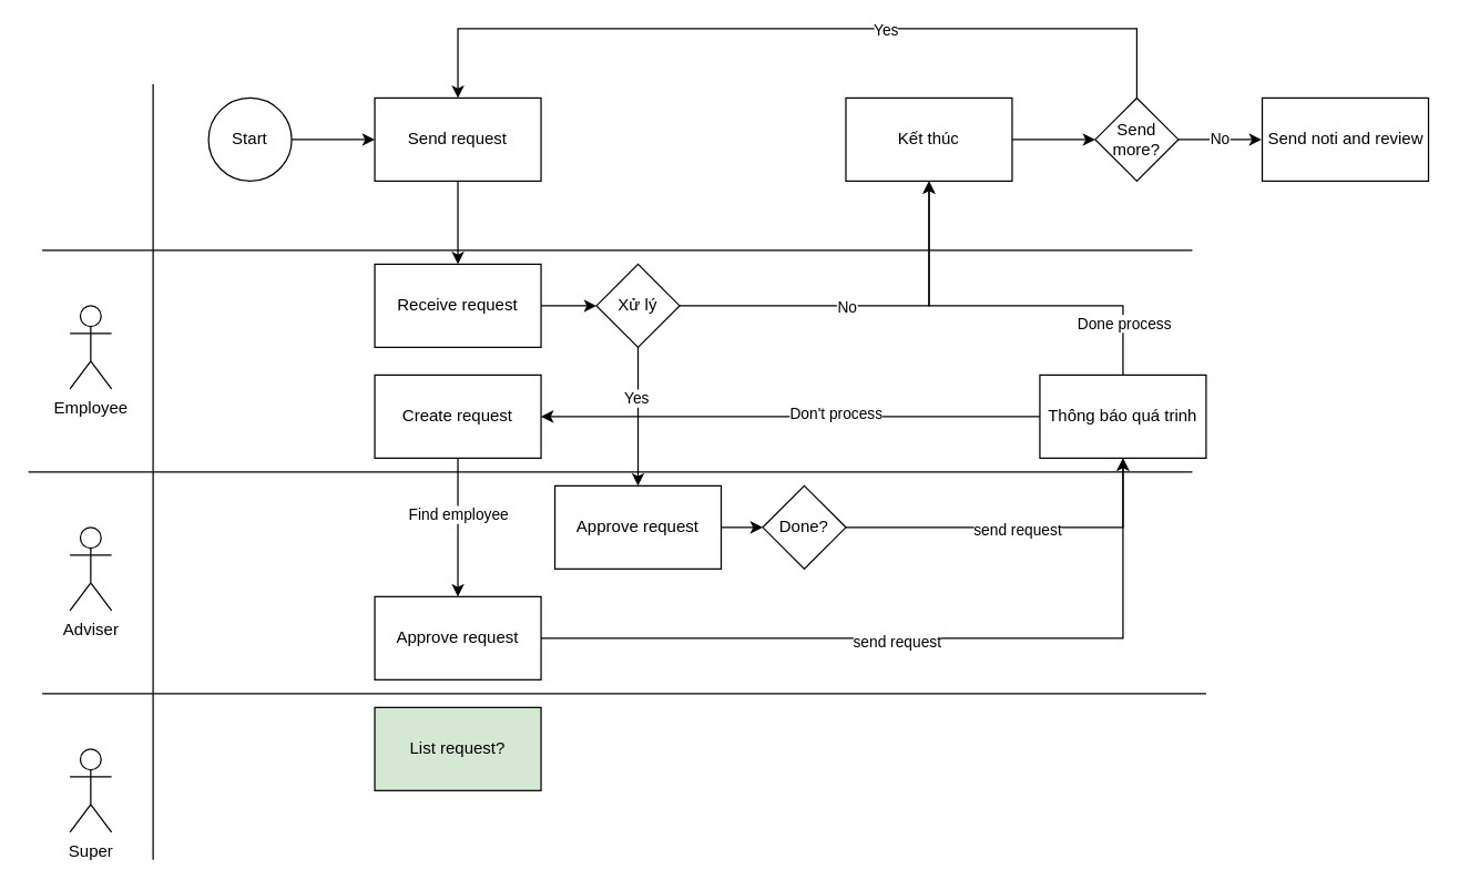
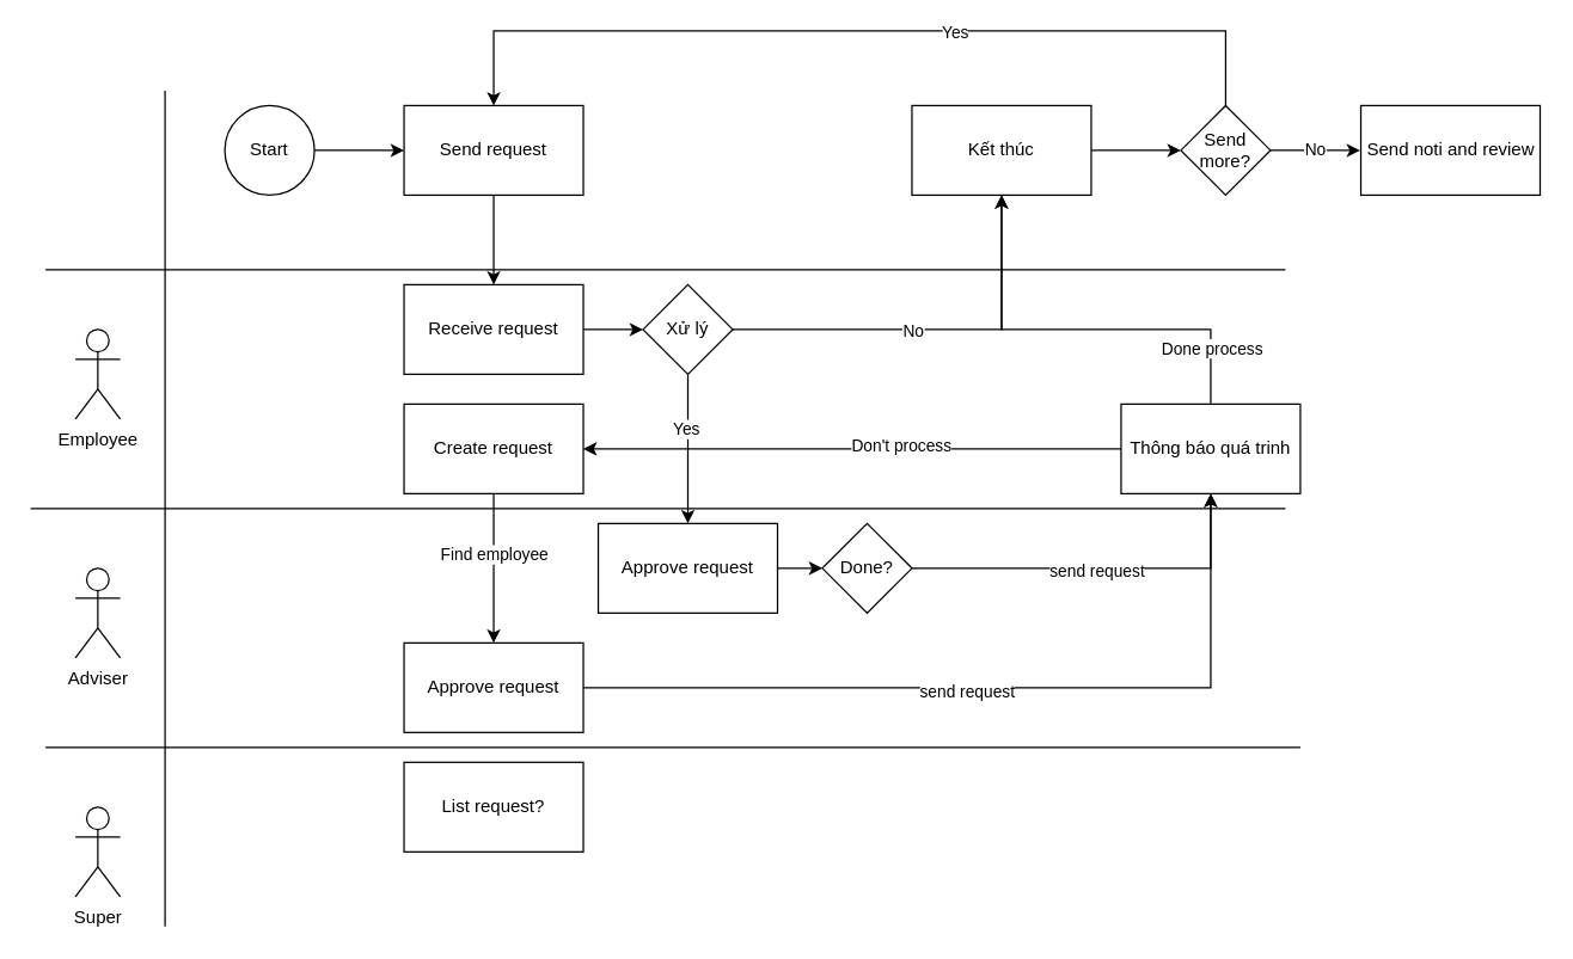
  <mxCell id="0" />
  <mxCell id="1" parent="0" />
  <mxCell id="2" value="" style="endArrow=none;html=1;rounded=0;" parent="1" edge="1"><mxGeometry width="50" height="50" relative="1" as="geometry"><mxPoint x="30" y="180" as="sourcePoint" /><mxPoint x="860" y="180" as="targetPoint" /></mxGeometry></mxCell>
  <mxCell id="3" value="" style="endArrow=none;html=1;rounded=0;" parent="1" edge="1"><mxGeometry width="50" height="50" relative="1" as="geometry"><mxPoint x="110" y="60" as="sourcePoint" /><mxPoint x="110" y="620" as="targetPoint" /></mxGeometry></mxCell>
  <mxCell id="4" value="" style="endArrow=none;html=1;rounded=0;" parent="1" edge="1"><mxGeometry width="50" height="50" relative="1" as="geometry"><mxPoint x="20" y="340" as="sourcePoint" /><mxPoint x="860" y="340" as="targetPoint" /></mxGeometry></mxCell>
  <mxCell id="5" value="" style="endArrow=none;html=1;rounded=0;" parent="1" edge="1"><mxGeometry width="50" height="50" relative="1" as="geometry"><mxPoint x="30" y="500" as="sourcePoint" /><mxPoint x="870" y="500" as="targetPoint" /></mxGeometry></mxCell>
  <mxCell id="6" value="Employee" style="shape=umlActor;verticalLabelPosition=bottom;verticalAlign=top;html=1;outlineConnect=0;" parent="1" vertex="1"><mxGeometry x="50" y="220" width="30" height="60" as="geometry" /></mxCell>
  <mxCell id="7" value="Adviser" style="shape=umlActor;verticalLabelPosition=bottom;verticalAlign=top;html=1;outlineConnect=0;" parent="1" vertex="1"><mxGeometry x="50" y="380" width="30" height="60" as="geometry" /></mxCell>
  <mxCell id="8" value="Super" style="shape=umlActor;verticalLabelPosition=bottom;verticalAlign=top;html=1;outlineConnect=0;" parent="1" vertex="1"><mxGeometry x="50" y="540" width="30" height="60" as="geometry" /></mxCell>
  <mxCell id="9" style="edgeStyle=orthogonalEdgeStyle;rounded=0;orthogonalLoop=1;jettySize=auto;html=1;" parent="1" source="10" edge="1"><mxGeometry relative="1" as="geometry"><mxPoint x="270" y="100" as="targetPoint" /></mxGeometry></mxCell>
  <mxCell id="10" value="Start" style="ellipse;whiteSpace=wrap;html=1;aspect=fixed;" parent="1" vertex="1"><mxGeometry x="150" y="70" width="60" height="60" as="geometry" /></mxCell>
  <mxCell id="11" style="edgeStyle=orthogonalEdgeStyle;rounded=0;orthogonalLoop=1;jettySize=auto;html=1;" parent="1" source="12" edge="1"><mxGeometry relative="1" as="geometry"><mxPoint x="430" y="220" as="targetPoint" /></mxGeometry></mxCell>
  <mxCell id="12" value="Receive request" style="rounded=0;whiteSpace=wrap;html=1;" parent="1" vertex="1"><mxGeometry x="270" y="190" width="120" height="60" as="geometry" /></mxCell>
  <mxCell id="13" style="edgeStyle=orthogonalEdgeStyle;rounded=0;orthogonalLoop=1;jettySize=auto;html=1;entryX=0.5;entryY=0;entryDx=0;entryDy=0;" parent="1" source="14" target="12" edge="1"><mxGeometry relative="1" as="geometry" /></mxCell>
  <mxCell id="14" value="Send request" style="rounded=0;whiteSpace=wrap;html=1;" parent="1" vertex="1"><mxGeometry x="270" y="70" width="120" height="60" as="geometry" /></mxCell>
  <mxCell id="15" style="edgeStyle=orthogonalEdgeStyle;rounded=0;orthogonalLoop=1;jettySize=auto;html=1;" parent="1" source="17" edge="1"><mxGeometry relative="1" as="geometry"><mxPoint x="330" y="430" as="targetPoint" /></mxGeometry></mxCell>
  <mxCell id="16" value="Find employee&amp;nbsp;" style="edgeLabel;html=1;align=center;verticalAlign=middle;resizable=0;points=[];" parent="15" vertex="1" connectable="0"><mxGeometry x="-0.2" y="1" relative="1" as="geometry"><mxPoint as="offset" /></mxGeometry></mxCell>
  <mxCell id="17" value="Create request" style="rounded=0;whiteSpace=wrap;html=1;" parent="1" vertex="1"><mxGeometry x="270" y="270" width="120" height="60" as="geometry" /></mxCell>
  <mxCell id="18" style="edgeStyle=orthogonalEdgeStyle;rounded=0;orthogonalLoop=1;jettySize=auto;html=1;entryX=0.5;entryY=1;entryDx=0;entryDy=0;" parent="1" source="22" target="24" edge="1"><mxGeometry relative="1" as="geometry"><mxPoint x="670" y="140" as="targetPoint" /></mxGeometry></mxCell>
  <mxCell id="19" value="No" style="edgeLabel;html=1;align=center;verticalAlign=middle;resizable=0;points=[];" parent="18" vertex="1" connectable="0"><mxGeometry x="0.116" y="2" relative="1" as="geometry"><mxPoint x="-31" y="2" as="offset" /></mxGeometry></mxCell>
  <mxCell id="20" style="edgeStyle=orthogonalEdgeStyle;rounded=0;orthogonalLoop=1;jettySize=auto;html=1;" parent="1" source="22" edge="1"><mxGeometry relative="1" as="geometry"><mxPoint x="460" y="350" as="targetPoint" /></mxGeometry></mxCell>
  <mxCell id="21" value="Yes" style="edgeLabel;html=1;align=center;verticalAlign=middle;resizable=0;points=[];" parent="20" vertex="1" connectable="0"><mxGeometry x="-0.277" y="-2" relative="1" as="geometry"><mxPoint as="offset" /></mxGeometry></mxCell>
  <mxCell id="22" value="Xử lý" style="rhombus;whiteSpace=wrap;html=1;" parent="1" vertex="1"><mxGeometry x="430" y="190" width="60" height="60" as="geometry" /></mxCell>
  <mxCell id="23" style="edgeStyle=orthogonalEdgeStyle;rounded=0;orthogonalLoop=1;jettySize=auto;html=1;" parent="1" source="24" edge="1"><mxGeometry relative="1" as="geometry"><mxPoint x="790" y="100" as="targetPoint" /></mxGeometry></mxCell>
  <mxCell id="24" value="Kết thúc" style="rounded=0;whiteSpace=wrap;html=1;" parent="1" vertex="1"><mxGeometry x="610" y="70" width="120" height="60" as="geometry" /></mxCell>
  <mxCell id="25" style="edgeStyle=orthogonalEdgeStyle;rounded=0;orthogonalLoop=1;jettySize=auto;html=1;" parent="1" source="26" edge="1"><mxGeometry relative="1" as="geometry"><mxPoint x="550" y="380" as="targetPoint" /></mxGeometry></mxCell>
  <mxCell id="26" value="Approve request" style="rounded=0;whiteSpace=wrap;html=1;" parent="1" vertex="1"><mxGeometry x="400" y="350" width="120" height="60" as="geometry" /></mxCell>
  <mxCell id="27" style="edgeStyle=orthogonalEdgeStyle;rounded=0;orthogonalLoop=1;jettySize=auto;html=1;entryX=0.5;entryY=1;entryDx=0;entryDy=0;" parent="1" source="29" target="34" edge="1"><mxGeometry relative="1" as="geometry"><mxPoint x="820" y="340" as="targetPoint" /><Array as="points"><mxPoint x="810" y="380" /></Array></mxGeometry></mxCell>
  <mxCell id="28" value="send request" style="edgeLabel;html=1;align=center;verticalAlign=middle;resizable=0;points=[];" parent="27" vertex="1" connectable="0"><mxGeometry x="-0.014" y="-1" relative="1" as="geometry"><mxPoint as="offset" /></mxGeometry></mxCell>
  <mxCell id="29" value="Done?" style="rhombus;whiteSpace=wrap;html=1;" parent="1" vertex="1"><mxGeometry x="550" y="350" width="60" height="60" as="geometry" /></mxCell>
  <mxCell id="30" style="edgeStyle=orthogonalEdgeStyle;rounded=0;orthogonalLoop=1;jettySize=auto;html=1;entryX=1;entryY=0.5;entryDx=0;entryDy=0;" parent="1" source="34" target="17" edge="1"><mxGeometry relative="1" as="geometry" /></mxCell>
  <mxCell id="31" value="Don't process" style="edgeLabel;html=1;align=center;verticalAlign=middle;resizable=0;points=[];" parent="30" vertex="1" connectable="0"><mxGeometry x="-0.176" y="-3" relative="1" as="geometry"><mxPoint as="offset" /></mxGeometry></mxCell>
  <mxCell id="32" style="edgeStyle=orthogonalEdgeStyle;rounded=0;orthogonalLoop=1;jettySize=auto;html=1;entryX=0.5;entryY=1;entryDx=0;entryDy=0;" parent="1" source="34" target="24" edge="1"><mxGeometry relative="1" as="geometry"><mxPoint x="670" y="140" as="targetPoint" /><Array as="points"><mxPoint x="810" y="220" /><mxPoint x="670" y="220" /></Array></mxGeometry></mxCell>
  <mxCell id="33" value="Done process" style="edgeLabel;html=1;align=center;verticalAlign=middle;resizable=0;points=[];" parent="32" vertex="1" connectable="0"><mxGeometry x="-0.729" relative="1" as="geometry"><mxPoint as="offset" /></mxGeometry></mxCell>
  <mxCell id="34" value="Thông báo quá trinh" style="rounded=0;whiteSpace=wrap;html=1;" parent="1" vertex="1"><mxGeometry x="750" y="270" width="120" height="60" as="geometry" /></mxCell>
  <mxCell id="35" style="edgeStyle=orthogonalEdgeStyle;rounded=0;orthogonalLoop=1;jettySize=auto;html=1;entryX=0.5;entryY=1;entryDx=0;entryDy=0;" parent="1" source="37" target="34" edge="1"><mxGeometry relative="1" as="geometry"><mxPoint x="810" y="460" as="targetPoint" /></mxGeometry></mxCell>
  <mxCell id="36" value="send request" style="edgeLabel;html=1;align=center;verticalAlign=middle;resizable=0;points=[];" parent="35" vertex="1" connectable="0"><mxGeometry x="-0.07" y="-2" relative="1" as="geometry"><mxPoint as="offset" /></mxGeometry></mxCell>
  <mxCell id="37" value="Approve request" style="rounded=0;whiteSpace=wrap;html=1;" parent="1" vertex="1"><mxGeometry x="270" y="430" width="120" height="60" as="geometry" /></mxCell>
  <mxCell id="38" value="No" style="edgeStyle=orthogonalEdgeStyle;rounded=0;orthogonalLoop=1;jettySize=auto;html=1;" parent="1" source="41" edge="1"><mxGeometry relative="1" as="geometry"><mxPoint x="910" y="100" as="targetPoint" /><Array as="points"><mxPoint x="870" y="100" /><mxPoint x="870" y="100" /></Array></mxGeometry></mxCell>
  <mxCell id="39" style="edgeStyle=orthogonalEdgeStyle;rounded=0;orthogonalLoop=1;jettySize=auto;html=1;entryX=0.5;entryY=0;entryDx=0;entryDy=0;" parent="1" source="41" target="14" edge="1"><mxGeometry relative="1" as="geometry"><mxPoint x="820" y="0" as="targetPoint" /><Array as="points"><mxPoint x="820" y="20" /><mxPoint x="330" y="20" /></Array></mxGeometry></mxCell>
  <mxCell id="40" value="Yes" style="edgeLabel;html=1;align=center;verticalAlign=middle;resizable=0;points=[];" parent="39" vertex="1" connectable="0"><mxGeometry x="-0.214" y="4" relative="1" as="geometry"><mxPoint y="-4" as="offset" /></mxGeometry></mxCell>
  <mxCell id="41" value="Send more?" style="rhombus;whiteSpace=wrap;html=1;" parent="1" vertex="1"><mxGeometry x="790" y="70" width="60" height="60" as="geometry" /></mxCell>
  <mxCell id="42" value="Send noti and review" style="rounded=0;whiteSpace=wrap;html=1;" parent="1" vertex="1"><mxGeometry x="910.5" y="70" width="120" height="60" as="geometry" /></mxCell>
- <mxCell id="43" value="List request?" style="rounded=0;whiteSpace=wrap;html=1;fillColor=#d5e8d4;" parent="1" vertex="1"><mxGeometry x="270" y="510" width="120" height="60" as="geometry" /></mxCell>
+ <mxCell id="43" value="List request?" style="rounded=0;whiteSpace=wrap;html=1;" parent="1" vertex="1"><mxGeometry x="270" y="510" width="120" height="60" as="geometry" /></mxCell>
